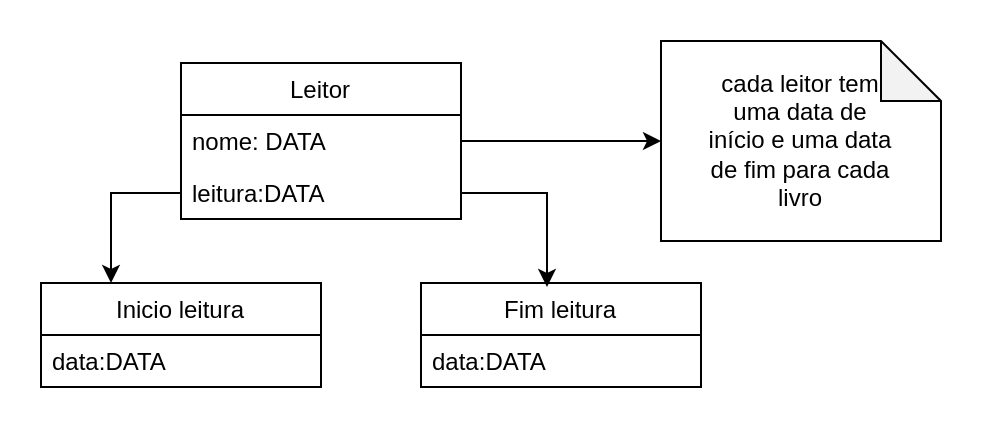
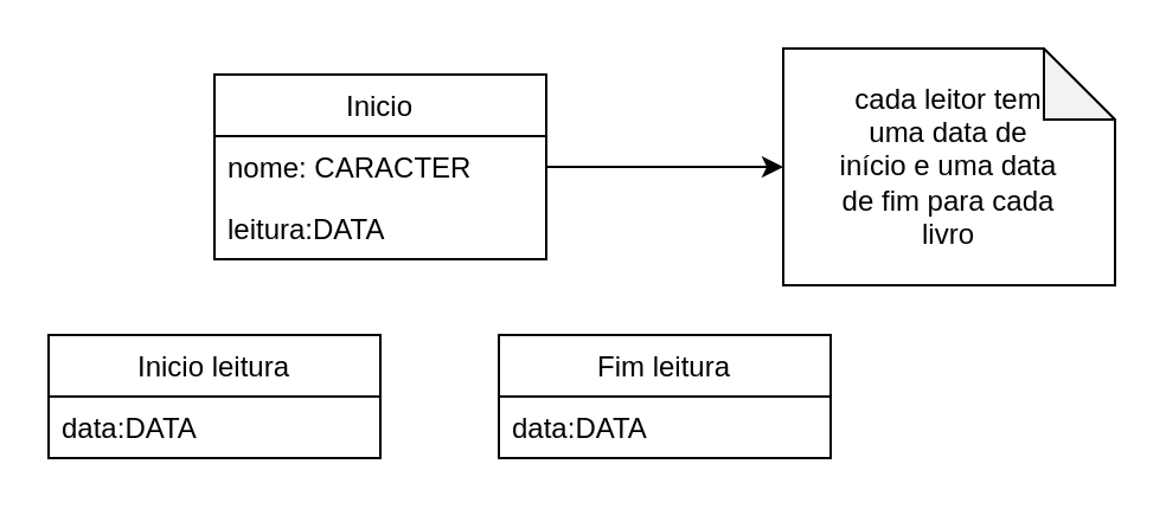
  <mxCell id="0" />
  <mxCell id="1" parent="0" />
  <mxCell id="2" value="" style="shape=note;whiteSpace=wrap;html=1;backgroundOutline=1;darkOpacity=0.05;" vertex="1" parent="1"><mxGeometry x="330" y="20" width="140" height="100" as="geometry" /></mxCell>
  <mxCell id="3" value="cada leitor tem uma data de início e uma data de fim para cada livro" style="text;html=1;strokeColor=none;fillColor=none;align=center;verticalAlign=middle;whiteSpace=wrap;rounded=0;" vertex="1" parent="1"><mxGeometry x="350" y="35" width="100" height="70" as="geometry" /></mxCell>
- <mxCell id="4" value="Leitor" style="swimlane;fontStyle=0;childLayout=stackLayout;horizontal=1;startSize=26;fillColor=none;horizontalStack=0;resizeParent=1;resizeParentMax=0;resizeLast=0;collapsible=1;marginBottom=0;" vertex="1" parent="1"><mxGeometry x="90" y="31" width="140" height="78" as="geometry" /></mxCell>
- <mxCell id="5" value="nome: DATA" style="text;strokeColor=none;fillColor=none;align=left;verticalAlign=top;spacingLeft=4;spacingRight=4;overflow=hidden;rotatable=0;points=[[0,0.5],[1,0.5]];portConstraint=eastwest;" vertex="1" parent="4"><mxGeometry y="26" width="140" height="26" as="geometry" /></mxCell>
+ <mxCell id="4" value="Inicio" style="swimlane;fontStyle=0;childLayout=stackLayout;horizontal=1;startSize=26;fillColor=none;horizontalStack=0;resizeParent=1;resizeParentMax=0;resizeLast=0;collapsible=1;marginBottom=0;" vertex="1" parent="1"><mxGeometry x="90" y="31" width="140" height="78" as="geometry" /></mxCell>
+ <mxCell id="5" value="nome: CARACTER" style="text;strokeColor=none;fillColor=none;align=left;verticalAlign=top;spacingLeft=4;spacingRight=4;overflow=hidden;rotatable=0;points=[[0,0.5],[1,0.5]];portConstraint=eastwest;" vertex="1" parent="4"><mxGeometry y="26" width="140" height="26" as="geometry" /></mxCell>
  <mxCell id="6" value="leitura:DATA" style="text;strokeColor=none;fillColor=none;align=left;verticalAlign=top;spacingLeft=4;spacingRight=4;overflow=hidden;rotatable=0;points=[[0,0.5],[1,0.5]];portConstraint=eastwest;" vertex="1" parent="4"><mxGeometry y="52" width="140" height="26" as="geometry" /></mxCell>
  <mxCell id="7" value="Inicio leitura" style="swimlane;fontStyle=0;childLayout=stackLayout;horizontal=1;startSize=26;fillColor=none;horizontalStack=0;resizeParent=1;resizeParentMax=0;resizeLast=0;collapsible=1;marginBottom=0;" vertex="1" parent="1"><mxGeometry x="20" y="141" width="140" height="52" as="geometry" /></mxCell>
  <mxCell id="8" value="data:DATA" style="text;strokeColor=none;fillColor=none;align=left;verticalAlign=top;spacingLeft=4;spacingRight=4;overflow=hidden;rotatable=0;points=[[0,0.5],[1,0.5]];portConstraint=eastwest;" vertex="1" parent="7"><mxGeometry y="26" width="140" height="26" as="geometry" /></mxCell>
  <mxCell id="9" value="Fim leitura" style="swimlane;fontStyle=0;childLayout=stackLayout;horizontal=1;startSize=26;fillColor=none;horizontalStack=0;resizeParent=1;resizeParentMax=0;resizeLast=0;collapsible=1;marginBottom=0;" vertex="1" parent="1"><mxGeometry x="210" y="141" width="140" height="52" as="geometry" /></mxCell>
  <mxCell id="10" value="data:DATA" style="text;strokeColor=none;fillColor=none;align=left;verticalAlign=top;spacingLeft=4;spacingRight=4;overflow=hidden;rotatable=0;points=[[0,0.5],[1,0.5]];portConstraint=eastwest;" vertex="1" parent="9"><mxGeometry y="26" width="140" height="26" as="geometry" /></mxCell>
  <mxCell id="11" style="edgeStyle=orthogonalEdgeStyle;rounded=0;orthogonalLoop=1;jettySize=auto;html=1;exitX=1;exitY=0.5;exitDx=0;exitDy=0;entryX=0;entryY=0.5;entryDx=0;entryDy=0;entryPerimeter=0;" edge="1" parent="1" source="5" target="2"><mxGeometry relative="1" as="geometry" /></mxCell>
- <mxCell id="12" style="edgeStyle=orthogonalEdgeStyle;rounded=0;orthogonalLoop=1;jettySize=auto;html=1;exitX=0;exitY=0.5;exitDx=0;exitDy=0;entryX=0.25;entryY=0;entryDx=0;entryDy=0;" edge="1" parent="1" source="6" target="7"><mxGeometry relative="1" as="geometry" /></mxCell>
- <mxCell id="13" style="edgeStyle=orthogonalEdgeStyle;rounded=0;orthogonalLoop=1;jettySize=auto;html=1;exitX=1;exitY=0.5;exitDx=0;exitDy=0;entryX=0.45;entryY=0.038;entryDx=0;entryDy=0;entryPerimeter=0;" edge="1" parent="1" source="6" target="9"><mxGeometry relative="1" as="geometry" /></mxCell>
